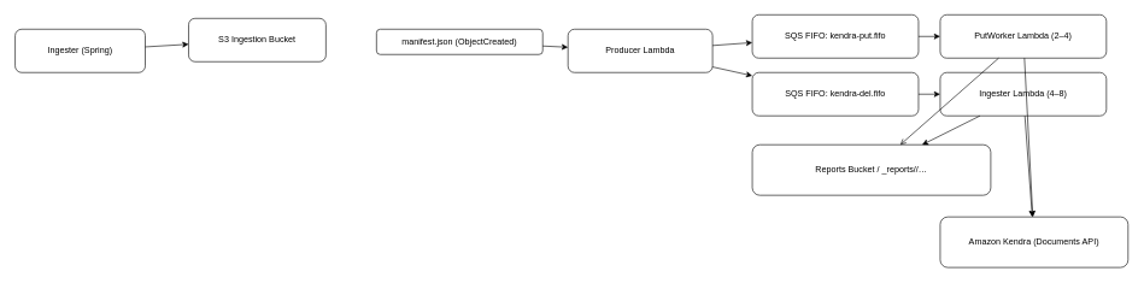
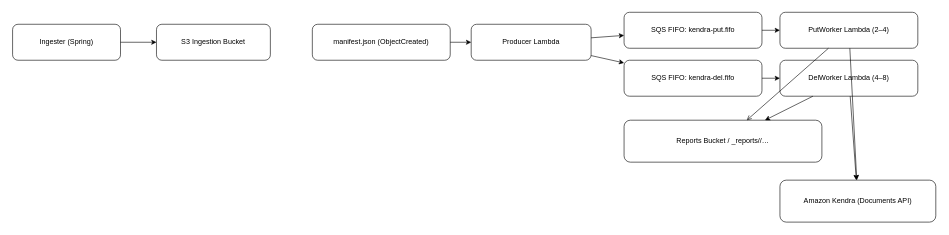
  <mxCell id="0" />
  <mxCell id="1" parent="0" />
  <mxCell id="2" value="Ingester (Spring)" style="shape=rectangle;rounded=1;whiteSpace=wrap;html=1;" vertex="1" parent="1"><mxGeometry x="20" y="40" width="180" height="60" as="geometry" /></mxCell>
- <mxCell id="3" value="S3 Ingestion Bucket" style="shape=rectangle;rounded=1;whiteSpace=wrap;html=1;" vertex="1" parent="1"><mxGeometry x="260" y="25" width="190" height="60" as="geometry" /></mxCell>
- <mxCell id="4" value="manifest.json (ObjectCreated)" style="shape=rectangle;rounded=1;whiteSpace=wrap;html=1;" vertex="1" parent="1"><mxGeometry x="520" y="40" width="230" height="35" as="geometry" /></mxCell>
+ <mxCell id="3" value="S3 Ingestion Bucket" style="shape=rectangle;rounded=1;whiteSpace=wrap;html=1;" vertex="1" parent="1"><mxGeometry x="260" y="40" width="190" height="60" as="geometry" /></mxCell>
+ <mxCell id="4" value="manifest.json (ObjectCreated)" style="shape=rectangle;rounded=1;whiteSpace=wrap;html=1;" vertex="1" parent="1"><mxGeometry x="520" y="40" width="230" height="60" as="geometry" /></mxCell>
  <mxCell id="5" value="Producer Lambda" style="shape=rectangle;rounded=1;whiteSpace=wrap;html=1;" vertex="1" parent="1"><mxGeometry x="785" y="40" width="200" height="60" as="geometry" /></mxCell>
  <mxCell id="6" value="SQS FIFO: kendra-put.fifo" style="shape=rectangle;rounded=1;whiteSpace=wrap;html=1;" vertex="1" parent="1"><mxGeometry x="1040" y="20" width="230" height="60" as="geometry" /></mxCell>
  <mxCell id="7" value="SQS FIFO: kendra-del.fifo" style="shape=rectangle;rounded=1;whiteSpace=wrap;html=1;" vertex="1" parent="1"><mxGeometry x="1040" y="100" width="230" height="60" as="geometry" /></mxCell>
  <mxCell id="8" value="PutWorker Lambda (2–4)" style="shape=rectangle;rounded=1;whiteSpace=wrap;html=1;" vertex="1" parent="1"><mxGeometry x="1300" y="20" width="230" height="60" as="geometry" /></mxCell>
- <mxCell id="9" value="Ingester Lambda (4–8)" style="shape=rectangle;rounded=1;whiteSpace=wrap;html=1;" vertex="1" parent="1"><mxGeometry x="1300" y="100" width="230" height="60" as="geometry" /></mxCell>
+ <mxCell id="9" value="DelWorker Lambda (4–8)" style="shape=rectangle;rounded=1;whiteSpace=wrap;html=1;" vertex="1" parent="1"><mxGeometry x="1300" y="100" width="230" height="60" as="geometry" /></mxCell>
  <mxCell id="10" value="Reports Bucket / _reports/&lt;jobId&gt;/…" style="shape=rectangle;rounded=1;whiteSpace=wrap;html=1;" vertex="1" parent="1"><mxGeometry x="1040" y="200" width="330" height="70" as="geometry" /></mxCell>
  <mxCell id="11" value="Amazon Kendra (Documents API)" style="shape=rectangle;rounded=1;whiteSpace=wrap;html=1;" vertex="1" parent="1"><mxGeometry x="1300" y="300" width="260" height="70" as="geometry" /></mxCell>
  <mxCell id="12" edge="1" parent="1" source="2" target="3"><mxGeometry relative="1" as="geometry" /></mxCell>
  <mxCell id="13" edge="1" parent="1" source="3" target="10" style=";"><mxGeometry relative="1" as="geometry" /></mxCell>
  <mxCell id="14" edge="1" parent="1" source="4" target="5"><mxGeometry relative="1" as="geometry" /></mxCell>
  <mxCell id="15" edge="1" parent="1" source="5" target="6"><mxGeometry relative="1" as="geometry" /></mxCell>
  <mxCell id="16" edge="1" parent="1" source="5" target="7"><mxGeometry relative="1" as="geometry" /></mxCell>
  <mxCell id="17" edge="1" parent="1" source="6" target="8"><mxGeometry relative="1" as="geometry" /></mxCell>
  <mxCell id="18" edge="1" parent="1" source="7" target="9"><mxGeometry relative="1" as="geometry" /></mxCell>
  <mxCell id="19" edge="1" parent="1" source="8" target="11"><mxGeometry relative="1" as="geometry" /></mxCell>
  <mxCell id="20" edge="1" parent="1" source="9" target="11"><mxGeometry relative="1" as="geometry" /></mxCell>
  <mxCell id="21" edge="1" parent="1" source="8" target="10" style="endArrow=open;"><mxGeometry relative="1" as="geometry" /></mxCell>
  <mxCell id="22" edge="1" parent="1" source="9" target="10"><mxGeometry relative="1" as="geometry" /></mxCell>
